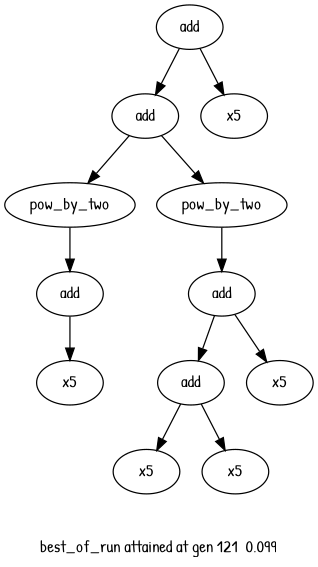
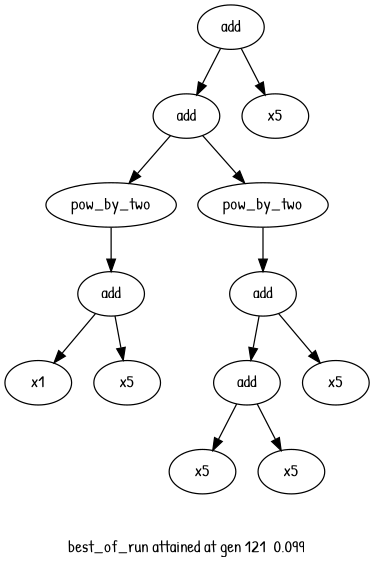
  digraph {
    label="\n\nbest_of_run attained at gen 121  0.099"
    fontname="Patrick Hand"
    node [fontname="Patrick Hand"]
    edge [fontname="Patrick Hand"]
    n1 [label=add]
    n2 [label=add]
    n3 [label=x5]
    n4 [label=pow_by_two]
    n5 [label=pow_by_two]
    n6 [label=add]
+   n7 [label=x1]
    n8 [label=x5]
    n9 [label=add]
    n10 [label=add]
    n11 [label=x5]
    n12 [label=x5]
    n13 [label=x5]
    n1 -> n2
    n1 -> n3
    n2 -> n4
    n2 -> n5
    n4 -> n6
    n5 -> n9
+   n6 -> n7
    n6 -> n8
    n9 -> n10
    n9 -> n11
    n10 -> n12
    n10 -> n13
  }
